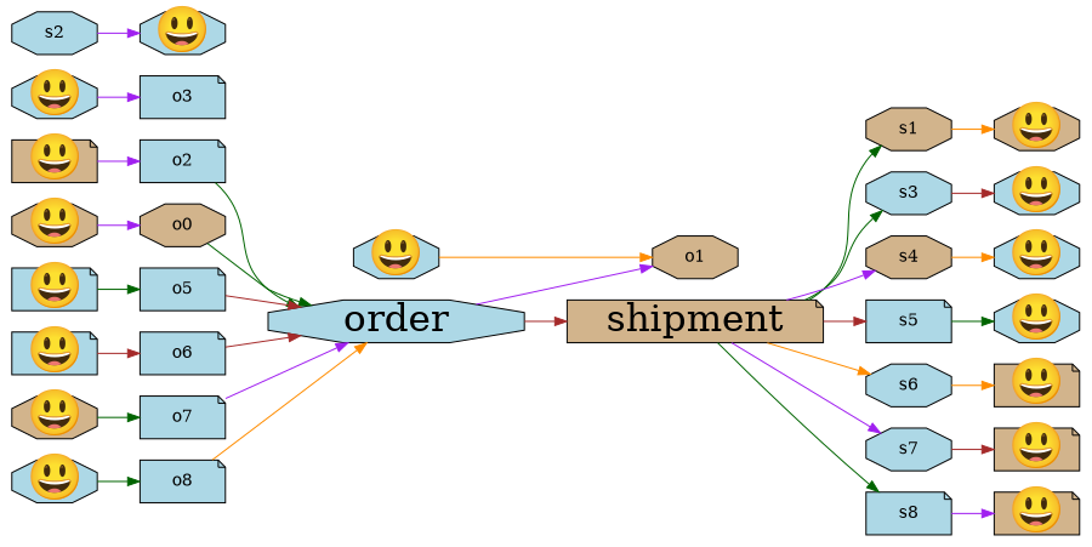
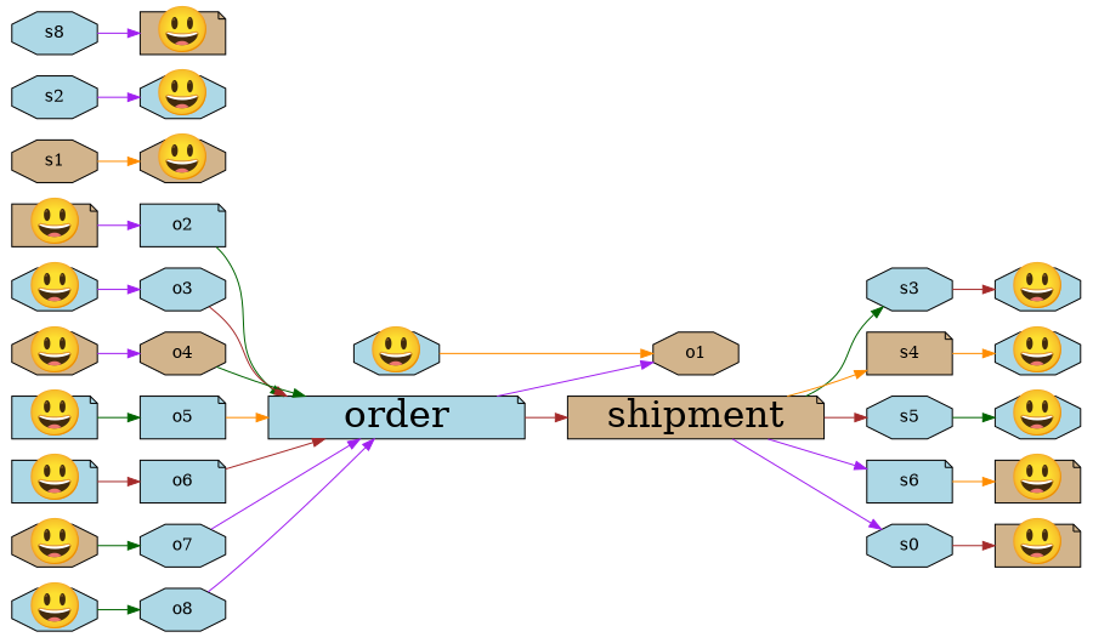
  digraph {
    rankdir=LR
    node [fillcolor=lightblue fixedsize=true shape=octagon style=filled]
    edge [color=purple]
    n1 [fontsize=38 label="😃" width=1]
    n2 [fillcolor=tan fontsize=38 label="😃" shape=note width=1]
    n3 [fontsize=38 label="😃" width=1]
    n4 [fillcolor=tan fontsize=38 label="😃" width=1]
    n5 [fontsize=38 label="😃" shape=note width=1]
    n6 [fontsize=38 label="😃" shape=note width=1]
    n7 [fillcolor=tan fontsize=38 label="😃" width=1]
    n8 [fontsize=38 label="😃" width=1]
    n9 [fillcolor=tan fontsize=38 label="😃" width=1]
    n10 [fontsize=38 label="😃" width=1]
    n11 [fontsize=38 label="😃" width=1]
    n12 [fontsize=38 label="😃" width=1]
    n13 [fontsize=38 label="😃" width=1]
    n14 [fillcolor=tan fontsize=38 label="😃" shape=note width=1]
    n15 [fillcolor=tan fontsize=38 label="😃" shape=note width=1]
    n16 [fillcolor=tan fontsize=38 label="😃" shape=note width=1]
    o1 [fillcolor=tan width=1]
    o2 [shape=note width=1]
-   o3 [shape=note width=1]
-   o4 [fillcolor=tan width=1 label=o0]
+   o3 [width=1]
+   o4 [fillcolor=tan width=1]
    o5 [shape=note width=1]
    o6 [shape=note width=1]
-   o7 [shape=note width=1]
-   o8 [shape=note width=1]
-   n25 [fontsize=32 label=order width=3]
+   o7 [width=1]
+   o8 [width=1]
+   n25 [fontsize=32 label=order shape=note width=3]
    s1 [fillcolor=tan width=1]
    s2 [width=1]
    s3 [width=1]
-   s4 [fillcolor=tan width=1]
-   s5 [shape=note width=1]
-   s6 [width=1]
-   s7 [width=1]
-   s8 [shape=note width=1]
+   s4 [fillcolor=tan shape=note width=1]
+   s5 [width=1]
+   s6 [shape=note width=1]
+   s7 [width=1 label=s0]
+   s8 [width=1]
    n34 [fillcolor=tan fontsize=32 label=shipment shape=note width=3]
    subgraph sub_1 {
      n1
      n2
      n3
      n4
      n5
      n6
      n7
      n8
      n9
      n10
      n11
      n12
      n13
      n14
      n15
      n16
    }
    subgraph sub_2 {
      o1
      o2
      o3
      o4
      o5
      o6
      o7
      o8
      n25
    }
    subgraph sub_3 {
      s1
      s2
      s3
      s4
      s5
      s6
      s7
      s8
      n34
    }
    n1 -> o1 [color=darkorange]
    n2 -> o2
    n3 -> o3
    n4 -> o4
    n5 -> o5 [color=darkgreen]
    n6 -> o6 [color=brown]
    n7 -> o7 [color=darkgreen]
    n8 -> o8 [color=darkgreen]
    o2 -> n25 [color=darkgreen]
+   o3 -> n25 [color=brown]
    o4 -> n25 [color=darkgreen]
-   o5 -> n25 [color=brown]
+   o5 -> n25 [color=darkorange]
    o6 -> n25 [color=brown]
    o7 -> n25
-   o8 -> n25 [color=darkorange]
+   o8 -> n25
    n25 -> o1
    n25 -> n34 [color=brown]
    s1 -> n9 [color=darkorange]
    s2 -> n10
    s3 -> n11 [color=brown]
    s4 -> n12 [color=darkorange]
    s5 -> n13 [color=darkgreen]
    s6 -> n14 [color=darkorange]
    s7 -> n15 [color=brown]
    s8 -> n16
-   n34 -> s1 [color=darkgreen]
    n34 -> s3 [color=darkgreen]
-   n34 -> s4
+   n34 -> s4 [color=darkorange]
    n34 -> s5 [color=brown]
-   n34 -> s6 [color=darkorange]
+   n34 -> s6
    n34 -> s7
-   n34 -> s8 [color=darkgreen]
  }
